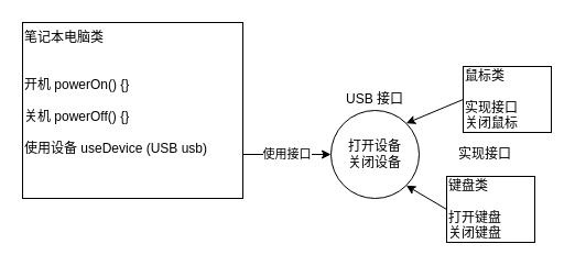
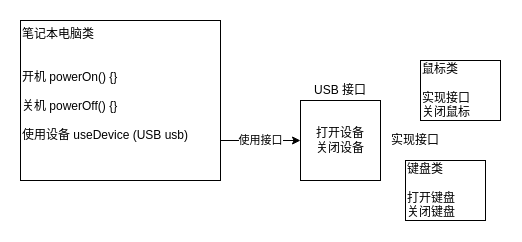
  <mxCell id="0" />
  <mxCell id="1" parent="0" />
  <mxCell id="2" value="使用接口" style="edgeStyle=orthogonalEdgeStyle;rounded=0;orthogonalLoop=1;jettySize=auto;html=1;exitX=1;exitY=0.75;exitDx=0;exitDy=0;entryX=0;entryY=0.5;entryDx=0;entryDy=0;" edge="1" parent="1" source="3" target="4"><mxGeometry relative="1" as="geometry" /></mxCell>
  <mxCell id="3" value="笔记本电脑类&lt;br&gt;&lt;br&gt;&lt;br&gt;开机 powerOn() {}&lt;br&gt;&lt;br&gt;关机 powerOff() {}&lt;br&gt;&lt;br&gt;使用设备 useDevice (USB usb)" style="rounded=0;whiteSpace=wrap;html=1;align=left;verticalAlign=top;" vertex="1" parent="1"><mxGeometry x="20" y="20" width="200" height="160" as="geometry" /></mxCell>
- <mxCell id="4" value="打开设备&lt;br&gt;关闭设备" style="ellipse;whiteSpace=wrap;html=1;aspect=fixed;align=center;" vertex="1" parent="1"><mxGeometry x="300" y="100" width="80" height="80" as="geometry" /></mxCell>
+ <mxCell id="4" value="打开设备&lt;br&gt;关闭设备" style="whiteSpace=wrap;html=1;aspect=fixed;align=center;rounded=0;" vertex="1" parent="1"><mxGeometry x="300" y="100" width="80" height="80" as="geometry" /></mxCell>
  <mxCell id="5" value="USB 接口" style="text;html=1;strokeColor=none;fillColor=none;align=center;verticalAlign=middle;whiteSpace=wrap;rounded=0;" vertex="1" parent="1"><mxGeometry x="310" y="80" width="60" height="20" as="geometry" /></mxCell>
  <mxCell id="6" value="鼠标类&lt;br&gt;&lt;br&gt;实现接口&lt;br&gt;关闭鼠标" style="rounded=0;whiteSpace=wrap;html=1;align=left;verticalAlign=middle;" vertex="1" parent="1"><mxGeometry x="420" y="60" width="80" height="60" as="geometry" /></mxCell>
  <mxCell id="7" value="键盘类&lt;br&gt;&lt;br&gt;打开键盘&lt;br&gt;关闭键盘" style="rounded=0;whiteSpace=wrap;html=1;align=left;verticalAlign=middle;" vertex="1" parent="1"><mxGeometry x="405" y="160" width="80" height="60" as="geometry" /></mxCell>
- <mxCell id="8" value="" style="endArrow=classic;html=1;exitX=0;exitY=0.5;exitDx=0;exitDy=0;entryX=1;entryY=0;entryDx=0;entryDy=0;" edge="1" parent="1" source="6" target="4"><mxGeometry width="50" height="50" relative="1" as="geometry"><mxPoint x="250" y="270" as="sourcePoint" /><mxPoint x="300" y="220" as="targetPoint" /></mxGeometry></mxCell>
- <mxCell id="9" value="" style="endArrow=classic;html=1;exitX=0;exitY=0.5;exitDx=0;exitDy=0;entryX=1;entryY=1;entryDx=0;entryDy=0;" edge="1" parent="1" source="7" target="4"><mxGeometry width="50" height="50" relative="1" as="geometry"><mxPoint x="430" y="60" as="sourcePoint" /><mxPoint x="378.529" y="121.963" as="targetPoint" /></mxGeometry></mxCell>
- <mxCell id="10" value="实现接口" style="text;html=1;strokeColor=none;fillColor=none;align=center;verticalAlign=middle;whiteSpace=wrap;rounded=0;" vertex="1" parent="1"><mxGeometry x="415" y="130" width="50" height="20" as="geometry" /></mxCell>
+ <mxCell id="10" value="实现接口" style="text;html=1;strokeColor=none;fillColor=none;align=center;verticalAlign=middle;whiteSpace=wrap;rounded=0;" vertex="1" parent="1"><mxGeometry x="390" y="130" width="50" height="20" as="geometry" /></mxCell>
